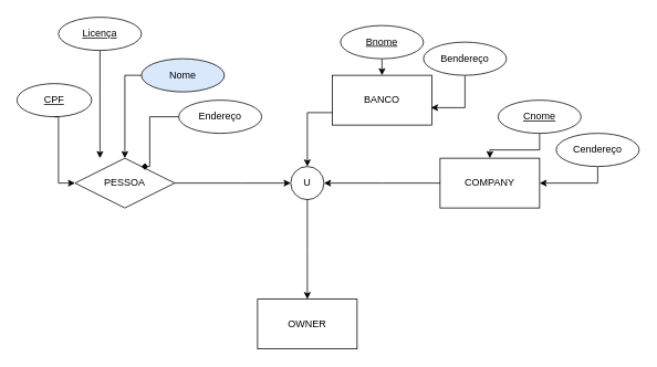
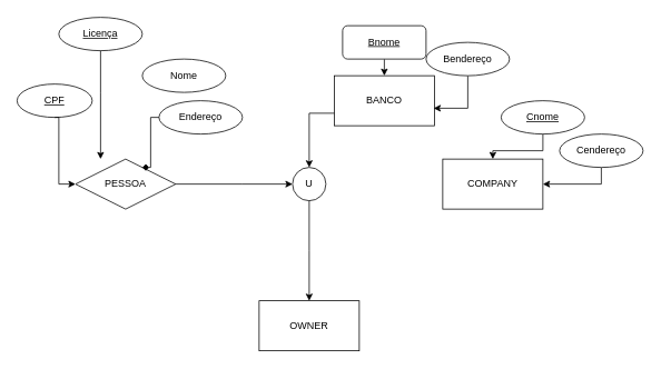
  <mxCell id="0" />
  <mxCell id="1" parent="0" />
  <mxCell id="2" value="PESSOA" style="rhombus;whiteSpace=wrap;html=1;" vertex="1" parent="1"><mxGeometry x="90" y="190" width="120" height="60" as="geometry" /></mxCell>
  <mxCell id="3" value="BANCO" style="rounded=0;whiteSpace=wrap;html=1;" vertex="1" parent="1"><mxGeometry x="400" y="90" width="120" height="60" as="geometry" /></mxCell>
  <mxCell id="4" value="COMPANY" style="rounded=0;whiteSpace=wrap;html=1;" vertex="1" parent="1"><mxGeometry x="530" y="190" width="120" height="60" as="geometry" /></mxCell>
  <mxCell id="5" value="U" style="ellipse;whiteSpace=wrap;html=1;aspect=fixed;" vertex="1" parent="1"><mxGeometry x="350" y="200" width="40" height="40" as="geometry" /></mxCell>
  <mxCell id="6" value="" style="edgeStyle=elbowEdgeStyle;elbow=horizontal;endArrow=classic;html=1;rounded=0;exitX=1;exitY=0.5;exitDx=0;exitDy=0;entryX=0;entryY=0.5;entryDx=0;entryDy=0;" edge="1" parent="1" source="2" target="5"><mxGeometry width="50" height="50" relative="1" as="geometry"><mxPoint x="400" y="370" as="sourcePoint" /><mxPoint x="340" y="220" as="targetPoint" /><Array as="points"><mxPoint x="290" y="230" /></Array></mxGeometry></mxCell>
- <mxCell id="7" value="" style="edgeStyle=elbowEdgeStyle;elbow=horizontal;endArrow=classic;html=1;rounded=0;exitX=0;exitY=0.5;exitDx=0;exitDy=0;entryX=1;entryY=0.5;entryDx=0;entryDy=0;" edge="1" parent="1" source="4" target="5"><mxGeometry width="50" height="50" relative="1" as="geometry"><mxPoint x="400" y="370" as="sourcePoint" /><mxPoint x="450" y="320" as="targetPoint" /></mxGeometry></mxCell>
  <mxCell id="8" value="" style="edgeStyle=elbowEdgeStyle;elbow=horizontal;endArrow=classic;html=1;rounded=0;exitX=0;exitY=0.75;exitDx=0;exitDy=0;entryX=0.5;entryY=0;entryDx=0;entryDy=0;" edge="1" parent="1" source="3" target="5"><mxGeometry width="50" height="50" relative="1" as="geometry"><mxPoint x="400" y="370" as="sourcePoint" /><mxPoint x="450" y="320" as="targetPoint" /><Array as="points"><mxPoint x="370" y="100" /></Array></mxGeometry></mxCell>
  <mxCell id="9" value="OWNER" style="rounded=0;whiteSpace=wrap;html=1;" vertex="1" parent="1"><mxGeometry x="310" y="360" width="120" height="60" as="geometry" /></mxCell>
  <mxCell id="10" value="" style="edgeStyle=elbowEdgeStyle;elbow=horizontal;endArrow=classic;html=1;rounded=0;exitX=0.5;exitY=1;exitDx=0;exitDy=0;entryX=0.5;entryY=0;entryDx=0;entryDy=0;" edge="1" parent="1" source="5" target="9"><mxGeometry width="50" height="50" relative="1" as="geometry"><mxPoint x="400" y="370" as="sourcePoint" /><mxPoint x="450" y="320" as="targetPoint" /></mxGeometry></mxCell>
  <mxCell id="11" value="Licença" style="ellipse;whiteSpace=wrap;html=1;align=center;fontStyle=4;" vertex="1" parent="1"><mxGeometry x="70" y="20" width="100" height="40" as="geometry" /></mxCell>
  <mxCell id="12" value="CPF" style="ellipse;whiteSpace=wrap;html=1;align=center;fontStyle=4;" vertex="1" parent="1"><mxGeometry x="20" y="100" width="90" height="40" as="geometry" /></mxCell>
- <mxCell id="13" value="Nome" style="ellipse;whiteSpace=wrap;html=1;align=center;fillColor=#dae8fc;" vertex="1" parent="1"><mxGeometry x="170" y="70" width="100" height="40" as="geometry" /></mxCell>
- <mxCell id="14" value="Endereço" style="ellipse;whiteSpace=wrap;html=1;align=center;" vertex="1" parent="1"><mxGeometry x="215" y="120" width="100" height="40" as="geometry" /></mxCell>
+ <mxCell id="13" value="Nome" style="ellipse;whiteSpace=wrap;html=1;align=center;" vertex="1" parent="1"><mxGeometry x="170" y="70" width="100" height="40" as="geometry" /></mxCell>
+ <mxCell id="14" value="Endereço" style="ellipse;whiteSpace=wrap;html=1;align=center;" vertex="1" parent="1"><mxGeometry x="190" y="120" width="100" height="40" as="geometry" /></mxCell>
  <mxCell id="15" value="" style="edgeStyle=elbowEdgeStyle;elbow=horizontal;endArrow=classic;html=1;rounded=0;exitX=0.5;exitY=1;exitDx=0;exitDy=0;entryX=0;entryY=0.5;entryDx=0;entryDy=0;" edge="1" parent="1" source="12" target="2"><mxGeometry width="50" height="50" relative="1" as="geometry"><mxPoint x="400" y="370" as="sourcePoint" /><mxPoint x="450" y="320" as="targetPoint" /><Array as="points"><mxPoint x="70" y="190" /></Array></mxGeometry></mxCell>
  <mxCell id="16" value="" style="edgeStyle=elbowEdgeStyle;elbow=horizontal;endArrow=classic;html=1;rounded=0;exitX=0.5;exitY=1;exitDx=0;exitDy=0;entryX=0.25;entryY=0;entryDx=0;entryDy=0;entryPerimeter=0;" edge="1" parent="1" source="11" target="2"><mxGeometry width="50" height="50" relative="1" as="geometry"><mxPoint x="100" y="90" as="sourcePoint" /><mxPoint x="140" y="190" as="targetPoint" /><Array as="points"><mxPoint x="120" y="110" /><mxPoint x="130" y="80" /><mxPoint x="120" y="100" /><mxPoint x="150" y="130" /></Array></mxGeometry></mxCell>
- <mxCell id="17" value="" style="edgeStyle=elbowEdgeStyle;elbow=horizontal;endArrow=classic;html=1;rounded=0;exitX=0;exitY=0.5;exitDx=0;exitDy=0;entryX=0.5;entryY=0;entryDx=0;entryDy=0;" edge="1" parent="1" source="13" target="2"><mxGeometry width="50" height="50" relative="1" as="geometry"><mxPoint x="400" y="370" as="sourcePoint" /><mxPoint x="450" y="320" as="targetPoint" /><Array as="points"><mxPoint x="150" y="140" /></Array></mxGeometry></mxCell>
  <mxCell id="18" value="" style="edgeStyle=elbowEdgeStyle;elbow=horizontal;endArrow=diamond;html=1;rounded=0;exitX=0;exitY=0.5;exitDx=0;exitDy=0;entryX=0.75;entryY=0;entryDx=0;entryDy=0;" edge="1" parent="1" source="14" target="2"><mxGeometry width="50" height="50" relative="1" as="geometry"><mxPoint x="400" y="370" as="sourcePoint" /><mxPoint x="185" y="190" as="targetPoint" /><Array as="points"><mxPoint x="180" y="160" /></Array></mxGeometry></mxCell>
  <mxCell id="19" style="edgeStyle=orthogonalEdgeStyle;rounded=0;orthogonalLoop=1;jettySize=auto;html=1;exitX=0.5;exitY=1;exitDx=0;exitDy=0;entryX=0.5;entryY=0;entryDx=0;entryDy=0;" edge="1" parent="1" source="26" target="3"><mxGeometry relative="1" as="geometry" /></mxCell>
  <mxCell id="20" style="edgeStyle=orthogonalEdgeStyle;rounded=0;orthogonalLoop=1;jettySize=auto;html=1;exitX=0.5;exitY=1;exitDx=0;exitDy=0;entryX=0.992;entryY=0.65;entryDx=0;entryDy=0;entryPerimeter=0;" edge="1" parent="1" source="21" target="3"><mxGeometry relative="1" as="geometry" /></mxCell>
  <mxCell id="21" value="Bendereço" style="ellipse;whiteSpace=wrap;html=1;align=center;" vertex="1" parent="1"><mxGeometry x="510" y="50" width="100" height="40" as="geometry" /></mxCell>
  <mxCell id="22" style="edgeStyle=orthogonalEdgeStyle;rounded=0;orthogonalLoop=1;jettySize=auto;html=1;exitX=0.5;exitY=1;exitDx=0;exitDy=0;entryX=0.5;entryY=0;entryDx=0;entryDy=0;" edge="1" parent="1" source="23" target="4"><mxGeometry relative="1" as="geometry" /></mxCell>
  <mxCell id="23" value="Cnome" style="ellipse;whiteSpace=wrap;html=1;align=center;fontStyle=4;" vertex="1" parent="1"><mxGeometry x="600" y="120" width="100" height="40" as="geometry" /></mxCell>
  <mxCell id="24" style="edgeStyle=orthogonalEdgeStyle;rounded=0;orthogonalLoop=1;jettySize=auto;html=1;exitX=0.5;exitY=1;exitDx=0;exitDy=0;entryX=1;entryY=0.5;entryDx=0;entryDy=0;" edge="1" parent="1" source="25" target="4"><mxGeometry relative="1" as="geometry" /></mxCell>
  <mxCell id="25" value="Cendereço" style="ellipse;whiteSpace=wrap;html=1;align=center;" vertex="1" parent="1"><mxGeometry x="670" y="160" width="100" height="40" as="geometry" /></mxCell>
- <mxCell id="26" value="Bnome" style="ellipse;whiteSpace=wrap;html=1;align=center;fontStyle=4;" vertex="1" parent="1"><mxGeometry x="410" y="30" width="100" height="40" as="geometry" /></mxCell>
+ <mxCell id="26" value="Bnome" style="whiteSpace=wrap;html=1;align=center;fontStyle=4;rounded=1;" vertex="1" parent="1"><mxGeometry x="410" y="30" width="100" height="40" as="geometry" /></mxCell>
